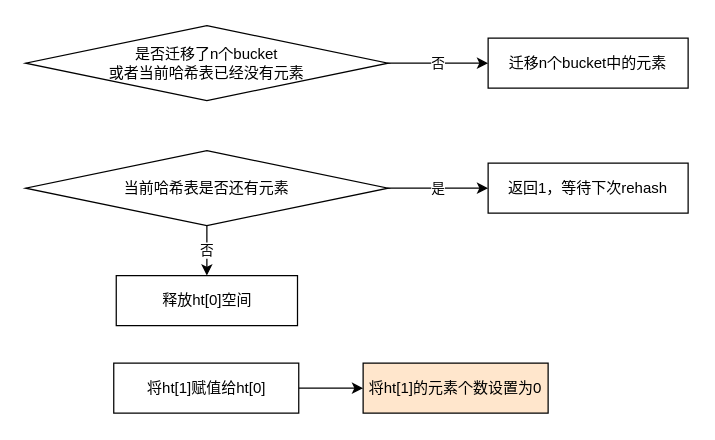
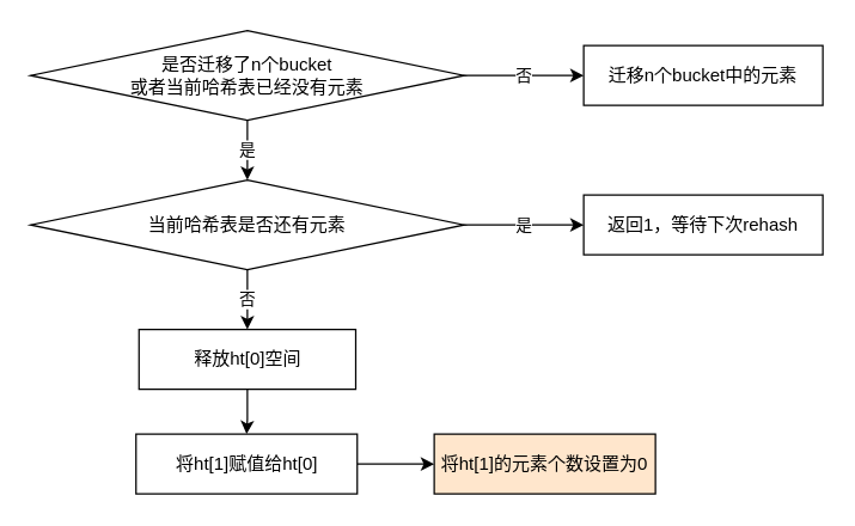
  <mxCell id="0" />
  <mxCell id="1" parent="0" />
  <mxCell id="2" value="否" style="edgeStyle=orthogonalEdgeStyle;rounded=0;orthogonalLoop=1;jettySize=auto;html=1;entryX=0;entryY=0.5;entryDx=0;entryDy=0;" parent="1" source="4" target="5" edge="1"><mxGeometry relative="1" as="geometry"><mxPoint x="390" y="50" as="targetPoint" /></mxGeometry></mxCell>
+ <mxCell id="3" value="是" style="edgeStyle=orthogonalEdgeStyle;rounded=0;orthogonalLoop=1;jettySize=auto;html=1;exitX=0.5;exitY=1;exitDx=0;exitDy=0;entryX=0.5;entryY=0;entryDx=0;entryDy=0;" parent="1" source="4" target="8" edge="1"><mxGeometry relative="1" as="geometry" /></mxCell>
  <mxCell id="4" value="是否迁移了n个bucket&lt;br&gt;或者当前哈希表已经没有元素" style="rhombus;whiteSpace=wrap;html=1;" parent="1" vertex="1"><mxGeometry x="20" y="20" width="290" height="60" as="geometry" /></mxCell>
  <mxCell id="5" value="迁移n个bucket中的元素" style="rounded=0;whiteSpace=wrap;html=1;" parent="1" vertex="1"><mxGeometry x="390" y="30" width="160" height="40" as="geometry" /></mxCell>
  <mxCell id="6" value="是" style="edgeStyle=orthogonalEdgeStyle;rounded=0;orthogonalLoop=1;jettySize=auto;html=1;exitX=1;exitY=0.5;exitDx=0;exitDy=0;entryX=0;entryY=0.5;entryDx=0;entryDy=0;" parent="1" source="8" target="9" edge="1"><mxGeometry relative="1" as="geometry" /></mxCell>
  <mxCell id="7" value="否" style="edgeStyle=orthogonalEdgeStyle;rounded=0;orthogonalLoop=1;jettySize=auto;html=1;exitX=0.5;exitY=1;exitDx=0;exitDy=0;" parent="1" source="8" target="11" edge="1"><mxGeometry relative="1" as="geometry" /></mxCell>
  <mxCell id="8" value="当前哈希表是否还有元素" style="rhombus;whiteSpace=wrap;html=1;" parent="1" vertex="1"><mxGeometry x="20" y="120" width="290" height="60" as="geometry" /></mxCell>
  <mxCell id="9" value="返回1，等待下次rehash" style="rounded=0;whiteSpace=wrap;html=1;" parent="1" vertex="1"><mxGeometry x="390" y="130" width="160" height="40" as="geometry" /></mxCell>
+ <mxCell id="10" style="edgeStyle=orthogonalEdgeStyle;rounded=0;orthogonalLoop=1;jettySize=auto;html=1;exitX=0.5;exitY=1;exitDx=0;exitDy=0;" parent="1" source="11" target="13" edge="1"><mxGeometry relative="1" as="geometry" /></mxCell>
  <mxCell id="11" value="释放ht[0]空间" style="rounded=0;whiteSpace=wrap;html=1;" parent="1" vertex="1"><mxGeometry x="92.5" y="220" width="145" height="40" as="geometry" /></mxCell>
  <mxCell id="12" style="edgeStyle=orthogonalEdgeStyle;rounded=0;orthogonalLoop=1;jettySize=auto;html=1;exitX=1;exitY=0.5;exitDx=0;exitDy=0;" parent="1" source="13" target="14" edge="1"><mxGeometry relative="1" as="geometry" /></mxCell>
  <mxCell id="13" value="将ht[1]赋值给ht[0]" style="rounded=0;whiteSpace=wrap;html=1;" parent="1" vertex="1"><mxGeometry x="90.5" y="290" width="148" height="40" as="geometry" /></mxCell>
  <mxCell id="14" value="将ht[1]的元素个数设置为0" style="rounded=0;whiteSpace=wrap;html=1;fillColor=#ffe6cc;" parent="1" vertex="1"><mxGeometry x="290" y="290" width="148" height="40" as="geometry" /></mxCell>
